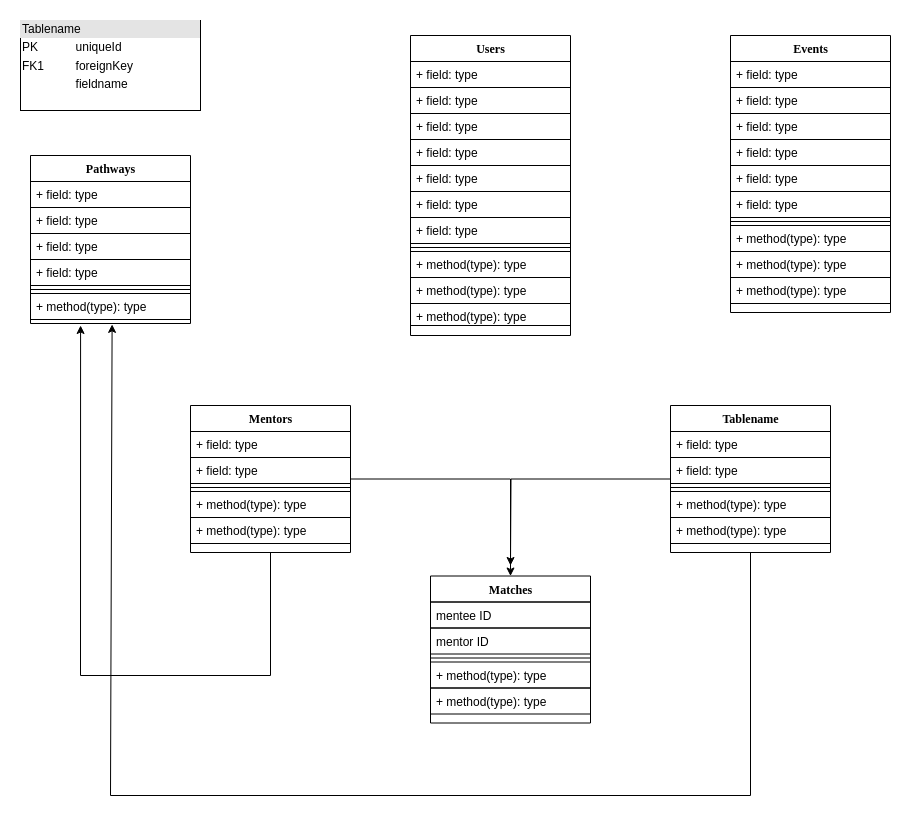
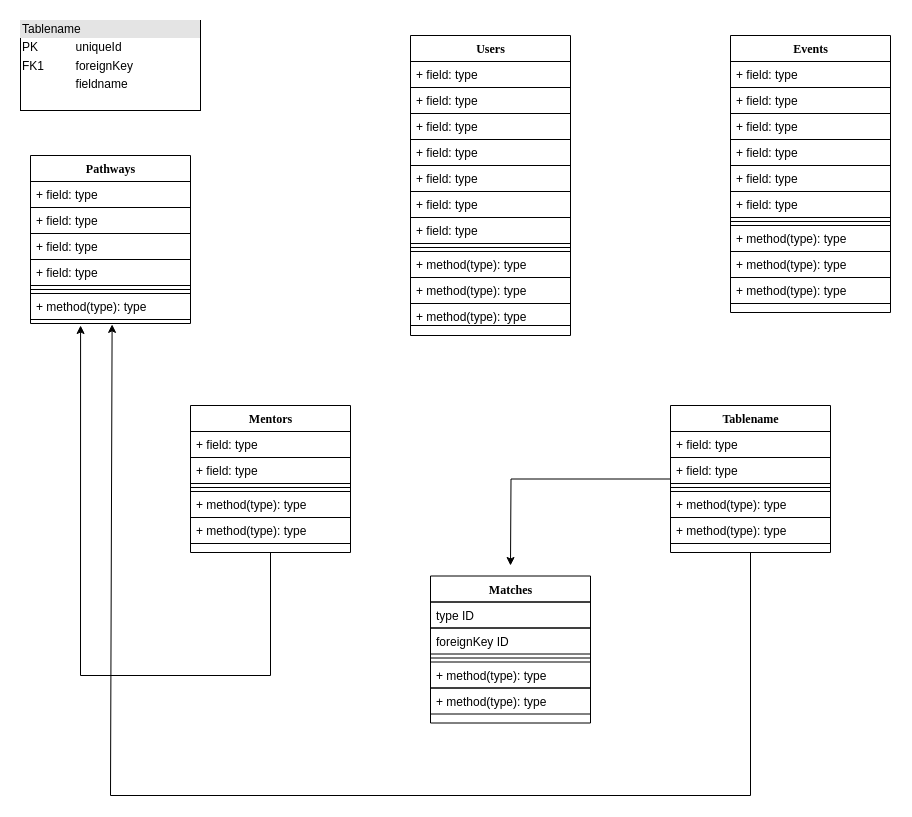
  <mxCell id="0" />
  <mxCell id="1" parent="0" />
  <mxCell id="2" style="edgeStyle=orthogonalEdgeStyle;rounded=0;orthogonalLoop=1;jettySize=auto;html=1;strokeColor=#000000;fontColor=#000000;" parent="1" source="16" edge="1"><mxGeometry relative="1" as="geometry"><mxPoint x="510" y="565" as="targetPoint" /></mxGeometry></mxCell>
  <mxCell id="3" value="Matches" style="swimlane;html=1;fontStyle=1;align=center;verticalAlign=top;childLayout=stackLayout;horizontal=1;startSize=26;horizontalStack=0;resizeParent=1;resizeLast=0;collapsible=1;marginBottom=0;swimlaneFillColor=#ffffff;rounded=0;shadow=0;comic=0;labelBackgroundColor=none;strokeWidth=1;fillColor=none;fontFamily=Verdana;fontSize=12;strokeColor=#000000;fontColor=#000000;" parent="1" vertex="1"><mxGeometry x="430" y="575.5" width="160" height="147" as="geometry" /></mxCell>
- <mxCell id="4" value="mentee ID" style="text;html=1;fillColor=none;align=left;verticalAlign=top;spacingLeft=4;spacingRight=4;whiteSpace=wrap;overflow=hidden;rotatable=0;points=[[0,0.5],[1,0.5]];portConstraint=eastwest;strokeColor=#000000;fontColor=#000000;" parent="3" vertex="1"><mxGeometry y="26" width="160" height="26" as="geometry" /></mxCell>
- <mxCell id="5" value="mentor ID" style="text;html=1;fillColor=none;align=left;verticalAlign=top;spacingLeft=4;spacingRight=4;whiteSpace=wrap;overflow=hidden;rotatable=0;points=[[0,0.5],[1,0.5]];portConstraint=eastwest;strokeColor=#000000;fontColor=#000000;" parent="3" vertex="1"><mxGeometry y="52" width="160" height="26" as="geometry" /></mxCell>
+ <mxCell id="4" value="type ID" style="text;html=1;fillColor=none;align=left;verticalAlign=top;spacingLeft=4;spacingRight=4;whiteSpace=wrap;overflow=hidden;rotatable=0;points=[[0,0.5],[1,0.5]];portConstraint=eastwest;strokeColor=#000000;fontColor=#000000;" parent="3" vertex="1"><mxGeometry y="26" width="160" height="26" as="geometry" /></mxCell>
+ <mxCell id="5" value="foreignKey ID" style="text;html=1;fillColor=none;align=left;verticalAlign=top;spacingLeft=4;spacingRight=4;whiteSpace=wrap;overflow=hidden;rotatable=0;points=[[0,0.5],[1,0.5]];portConstraint=eastwest;strokeColor=#000000;fontColor=#000000;" parent="3" vertex="1"><mxGeometry y="52" width="160" height="26" as="geometry" /></mxCell>
  <mxCell id="6" value="" style="line;html=1;strokeWidth=1;fillColor=none;align=left;verticalAlign=middle;spacingTop=-1;spacingLeft=3;spacingRight=3;rotatable=0;labelPosition=right;points=[];portConstraint=eastwest;strokeColor=#000000;fontColor=#000000;" parent="3" vertex="1"><mxGeometry y="78" width="160" height="8" as="geometry" /></mxCell>
  <mxCell id="7" value="+ method(type): type" style="text;html=1;fillColor=none;align=left;verticalAlign=top;spacingLeft=4;spacingRight=4;whiteSpace=wrap;overflow=hidden;rotatable=0;points=[[0,0.5],[1,0.5]];portConstraint=eastwest;strokeColor=#000000;fontColor=#000000;" parent="3" vertex="1"><mxGeometry y="86" width="160" height="26" as="geometry" /></mxCell>
  <mxCell id="8" value="+ method(type): type" style="text;html=1;fillColor=none;align=left;verticalAlign=top;spacingLeft=4;spacingRight=4;whiteSpace=wrap;overflow=hidden;rotatable=0;points=[[0,0.5],[1,0.5]];portConstraint=eastwest;strokeColor=#000000;fontColor=#000000;" parent="3" vertex="1"><mxGeometry y="112" width="160" height="26" as="geometry" /></mxCell>
- <mxCell id="9" style="edgeStyle=orthogonalEdgeStyle;rounded=0;orthogonalLoop=1;jettySize=auto;html=1;entryX=0.5;entryY=0;entryDx=0;entryDy=0;strokeColor=#000000;fontColor=#000000;" parent="1" source="10" target="3" edge="1"><mxGeometry relative="1" as="geometry" /></mxCell>
  <mxCell id="10" value="Mentors" style="swimlane;html=1;fontStyle=1;align=center;verticalAlign=top;childLayout=stackLayout;horizontal=1;startSize=26;horizontalStack=0;resizeParent=1;resizeLast=0;collapsible=1;marginBottom=0;swimlaneFillColor=#ffffff;rounded=0;shadow=0;comic=0;labelBackgroundColor=none;strokeWidth=1;fillColor=none;fontFamily=Verdana;fontSize=12;strokeColor=#000000;fontColor=#000000;" parent="1" vertex="1"><mxGeometry x="190" y="405" width="160" height="147" as="geometry" /></mxCell>
  <mxCell id="11" value="+ field: type" style="text;html=1;fillColor=none;align=left;verticalAlign=top;spacingLeft=4;spacingRight=4;whiteSpace=wrap;overflow=hidden;rotatable=0;points=[[0,0.5],[1,0.5]];portConstraint=eastwest;strokeColor=#000000;fontColor=#000000;" parent="10" vertex="1"><mxGeometry y="26" width="160" height="26" as="geometry" /></mxCell>
  <mxCell id="12" value="+ field: type" style="text;html=1;fillColor=none;align=left;verticalAlign=top;spacingLeft=4;spacingRight=4;whiteSpace=wrap;overflow=hidden;rotatable=0;points=[[0,0.5],[1,0.5]];portConstraint=eastwest;strokeColor=#000000;fontColor=#000000;" parent="10" vertex="1"><mxGeometry y="52" width="160" height="26" as="geometry" /></mxCell>
  <mxCell id="13" value="" style="line;html=1;strokeWidth=1;fillColor=none;align=left;verticalAlign=middle;spacingTop=-1;spacingLeft=3;spacingRight=3;rotatable=0;labelPosition=right;points=[];portConstraint=eastwest;strokeColor=#000000;fontColor=#000000;" parent="10" vertex="1"><mxGeometry y="78" width="160" height="8" as="geometry" /></mxCell>
  <mxCell id="14" value="+ method(type): type" style="text;html=1;fillColor=none;align=left;verticalAlign=top;spacingLeft=4;spacingRight=4;whiteSpace=wrap;overflow=hidden;rotatable=0;points=[[0,0.5],[1,0.5]];portConstraint=eastwest;strokeColor=#000000;fontColor=#000000;" parent="10" vertex="1"><mxGeometry y="86" width="160" height="26" as="geometry" /></mxCell>
  <mxCell id="15" value="+ method(type): type" style="text;html=1;fillColor=none;align=left;verticalAlign=top;spacingLeft=4;spacingRight=4;whiteSpace=wrap;overflow=hidden;rotatable=0;points=[[0,0.5],[1,0.5]];portConstraint=eastwest;strokeColor=#000000;fontColor=#000000;" parent="10" vertex="1"><mxGeometry y="112" width="160" height="26" as="geometry" /></mxCell>
  <mxCell id="16" value="Tablename" style="swimlane;html=1;fontStyle=1;align=center;verticalAlign=top;childLayout=stackLayout;horizontal=1;startSize=26;horizontalStack=0;resizeParent=1;resizeLast=0;collapsible=1;marginBottom=0;swimlaneFillColor=#ffffff;rounded=0;shadow=0;comic=0;labelBackgroundColor=none;strokeWidth=1;fillColor=none;fontFamily=Verdana;fontSize=12;strokeColor=#000000;fontColor=#000000;" parent="1" vertex="1"><mxGeometry x="670" y="405" width="160" height="147" as="geometry" /></mxCell>
  <mxCell id="17" value="+ field: type" style="text;html=1;fillColor=none;align=left;verticalAlign=top;spacingLeft=4;spacingRight=4;whiteSpace=wrap;overflow=hidden;rotatable=0;points=[[0,0.5],[1,0.5]];portConstraint=eastwest;strokeColor=#000000;fontColor=#000000;" parent="16" vertex="1"><mxGeometry y="26" width="160" height="26" as="geometry" /></mxCell>
  <mxCell id="18" value="+ field: type" style="text;html=1;fillColor=none;align=left;verticalAlign=top;spacingLeft=4;spacingRight=4;whiteSpace=wrap;overflow=hidden;rotatable=0;points=[[0,0.5],[1,0.5]];portConstraint=eastwest;strokeColor=#000000;fontColor=#000000;" parent="16" vertex="1"><mxGeometry y="52" width="160" height="26" as="geometry" /></mxCell>
  <mxCell id="19" value="" style="line;html=1;strokeWidth=1;fillColor=none;align=left;verticalAlign=middle;spacingTop=-1;spacingLeft=3;spacingRight=3;rotatable=0;labelPosition=right;points=[];portConstraint=eastwest;strokeColor=#000000;fontColor=#000000;" parent="16" vertex="1"><mxGeometry y="78" width="160" height="8" as="geometry" /></mxCell>
  <mxCell id="20" value="+ method(type): type" style="text;html=1;fillColor=none;align=left;verticalAlign=top;spacingLeft=4;spacingRight=4;whiteSpace=wrap;overflow=hidden;rotatable=0;points=[[0,0.5],[1,0.5]];portConstraint=eastwest;strokeColor=#000000;fontColor=#000000;" parent="16" vertex="1"><mxGeometry y="86" width="160" height="26" as="geometry" /></mxCell>
  <mxCell id="21" value="+ method(type): type" style="text;html=1;fillColor=none;align=left;verticalAlign=top;spacingLeft=4;spacingRight=4;whiteSpace=wrap;overflow=hidden;rotatable=0;points=[[0,0.5],[1,0.5]];portConstraint=eastwest;strokeColor=#000000;fontColor=#000000;" parent="16" vertex="1"><mxGeometry y="112" width="160" height="26" as="geometry" /></mxCell>
  <mxCell id="22" value="Pathways" style="swimlane;html=1;fontStyle=1;align=center;verticalAlign=top;childLayout=stackLayout;horizontal=1;startSize=26;horizontalStack=0;resizeParent=1;resizeLast=0;collapsible=1;marginBottom=0;swimlaneFillColor=#ffffff;rounded=0;shadow=0;comic=0;labelBackgroundColor=none;strokeWidth=1;fillColor=none;fontFamily=Verdana;fontSize=12;strokeColor=#000000;fontColor=#000000;" parent="1" vertex="1"><mxGeometry x="30" y="155" width="160" height="168" as="geometry" /></mxCell>
  <mxCell id="23" value="+ field: type" style="text;html=1;fillColor=none;align=left;verticalAlign=top;spacingLeft=4;spacingRight=4;whiteSpace=wrap;overflow=hidden;rotatable=0;points=[[0,0.5],[1,0.5]];portConstraint=eastwest;strokeColor=#000000;fontColor=#000000;" parent="22" vertex="1"><mxGeometry y="26" width="160" height="26" as="geometry" /></mxCell>
  <mxCell id="24" value="+ field: type" style="text;html=1;fillColor=none;align=left;verticalAlign=top;spacingLeft=4;spacingRight=4;whiteSpace=wrap;overflow=hidden;rotatable=0;points=[[0,0.5],[1,0.5]];portConstraint=eastwest;strokeColor=#000000;fontColor=#000000;" parent="22" vertex="1"><mxGeometry y="52" width="160" height="26" as="geometry" /></mxCell>
  <mxCell id="25" value="+ field: type" style="text;html=1;fillColor=none;align=left;verticalAlign=top;spacingLeft=4;spacingRight=4;whiteSpace=wrap;overflow=hidden;rotatable=0;points=[[0,0.5],[1,0.5]];portConstraint=eastwest;strokeColor=#000000;fontColor=#000000;" parent="22" vertex="1"><mxGeometry y="78" width="160" height="26" as="geometry" /></mxCell>
  <mxCell id="26" value="+ field: type" style="text;html=1;fillColor=none;align=left;verticalAlign=top;spacingLeft=4;spacingRight=4;whiteSpace=wrap;overflow=hidden;rotatable=0;points=[[0,0.5],[1,0.5]];portConstraint=eastwest;strokeColor=#000000;fontColor=#000000;" parent="22" vertex="1"><mxGeometry y="104" width="160" height="26" as="geometry" /></mxCell>
  <mxCell id="27" value="" style="line;html=1;strokeWidth=1;fillColor=none;align=left;verticalAlign=middle;spacingTop=-1;spacingLeft=3;spacingRight=3;rotatable=0;labelPosition=right;points=[];portConstraint=eastwest;strokeColor=#000000;fontColor=#000000;" parent="22" vertex="1"><mxGeometry y="130" width="160" height="8" as="geometry" /></mxCell>
  <mxCell id="28" value="+ method(type): type" style="text;html=1;fillColor=none;align=left;verticalAlign=top;spacingLeft=4;spacingRight=4;whiteSpace=wrap;overflow=hidden;rotatable=0;points=[[0,0.5],[1,0.5]];portConstraint=eastwest;strokeColor=#000000;fontColor=#000000;" parent="22" vertex="1"><mxGeometry y="138" width="160" height="26" as="geometry" /></mxCell>
  <mxCell id="29" value="" style="endArrow=none;html=1;entryX=0.5;entryY=1;entryDx=0;entryDy=0;strokeColor=#000000;fontColor=#000000;" parent="1" target="16" edge="1"><mxGeometry width="50" height="50" relative="1" as="geometry"><mxPoint x="750" y="795" as="sourcePoint" /><mxPoint x="810" y="615" as="targetPoint" /></mxGeometry></mxCell>
  <mxCell id="30" value="" style="endArrow=none;html=1;strokeColor=#000000;fontColor=#000000;" parent="1" edge="1"><mxGeometry width="50" height="50" relative="1" as="geometry"><mxPoint x="110" y="795" as="sourcePoint" /><mxPoint x="750" y="795" as="targetPoint" /></mxGeometry></mxCell>
  <mxCell id="31" value="" style="endArrow=classic;html=1;entryX=0.51;entryY=1.188;entryDx=0;entryDy=0;entryPerimeter=0;strokeColor=#000000;fontColor=#000000;" parent="1" target="28" edge="1"><mxGeometry width="50" height="50" relative="1" as="geometry"><mxPoint x="110" y="795" as="sourcePoint" /><mxPoint x="940" y="375" as="targetPoint" /></mxGeometry></mxCell>
  <mxCell id="32" value="" style="endArrow=none;html=1;exitX=0.5;exitY=1;exitDx=0;exitDy=0;strokeColor=#000000;fontColor=#000000;" parent="1" source="10" edge="1"><mxGeometry width="50" height="50" relative="1" as="geometry"><mxPoint x="890" y="425" as="sourcePoint" /><mxPoint x="270" y="675" as="targetPoint" /></mxGeometry></mxCell>
  <mxCell id="33" value="" style="endArrow=none;html=1;strokeColor=#000000;fontColor=#000000;" parent="1" edge="1"><mxGeometry width="50" height="50" relative="1" as="geometry"><mxPoint x="270" y="675" as="sourcePoint" /><mxPoint x="80" y="675" as="targetPoint" /></mxGeometry></mxCell>
  <mxCell id="34" value="" style="endArrow=classic;html=1;entryX=0.313;entryY=1.231;entryDx=0;entryDy=0;entryPerimeter=0;strokeColor=#000000;fontColor=#000000;" parent="1" target="28" edge="1"><mxGeometry width="50" height="50" relative="1" as="geometry"><mxPoint x="80" y="675" as="sourcePoint" /><mxPoint x="80" y="595" as="targetPoint" /></mxGeometry></mxCell>
  <mxCell id="35" value="Users&lt;br&gt;" style="swimlane;html=1;fontStyle=1;align=center;verticalAlign=top;childLayout=stackLayout;horizontal=1;startSize=26;horizontalStack=0;resizeParent=1;resizeLast=0;collapsible=1;marginBottom=0;swimlaneFillColor=#ffffff;rounded=0;shadow=0;comic=0;labelBackgroundColor=none;strokeWidth=1;fillColor=none;fontFamily=Verdana;fontSize=12;strokeColor=#000000;fontColor=#000000;" parent="1" vertex="1"><mxGeometry x="410" y="35" width="160" height="300" as="geometry" /></mxCell>
  <mxCell id="36" value="+ field: type" style="text;html=1;fillColor=none;align=left;verticalAlign=top;spacingLeft=4;spacingRight=4;whiteSpace=wrap;overflow=hidden;rotatable=0;points=[[0,0.5],[1,0.5]];portConstraint=eastwest;strokeColor=#000000;fontColor=#000000;" parent="35" vertex="1"><mxGeometry y="26" width="160" height="26" as="geometry" /></mxCell>
  <mxCell id="37" value="+ field: type" style="text;html=1;fillColor=none;align=left;verticalAlign=top;spacingLeft=4;spacingRight=4;whiteSpace=wrap;overflow=hidden;rotatable=0;points=[[0,0.5],[1,0.5]];portConstraint=eastwest;strokeColor=#000000;fontColor=#000000;" parent="35" vertex="1"><mxGeometry y="52" width="160" height="26" as="geometry" /></mxCell>
  <mxCell id="38" value="+ field: type" style="text;html=1;fillColor=none;align=left;verticalAlign=top;spacingLeft=4;spacingRight=4;whiteSpace=wrap;overflow=hidden;rotatable=0;points=[[0,0.5],[1,0.5]];portConstraint=eastwest;strokeColor=#000000;fontColor=#000000;" parent="35" vertex="1"><mxGeometry y="78" width="160" height="26" as="geometry" /></mxCell>
  <mxCell id="39" value="+ field: type" style="text;html=1;fillColor=none;align=left;verticalAlign=top;spacingLeft=4;spacingRight=4;whiteSpace=wrap;overflow=hidden;rotatable=0;points=[[0,0.5],[1,0.5]];portConstraint=eastwest;strokeColor=#000000;fontColor=#000000;" parent="35" vertex="1"><mxGeometry y="104" width="160" height="26" as="geometry" /></mxCell>
  <mxCell id="40" value="+ field: type" style="text;html=1;fillColor=none;align=left;verticalAlign=top;spacingLeft=4;spacingRight=4;whiteSpace=wrap;overflow=hidden;rotatable=0;points=[[0,0.5],[1,0.5]];portConstraint=eastwest;strokeColor=#000000;fontColor=#000000;" parent="35" vertex="1"><mxGeometry y="130" width="160" height="26" as="geometry" /></mxCell>
  <mxCell id="41" value="+ field: type" style="text;html=1;fillColor=none;align=left;verticalAlign=top;spacingLeft=4;spacingRight=4;whiteSpace=wrap;overflow=hidden;rotatable=0;points=[[0,0.5],[1,0.5]];portConstraint=eastwest;strokeColor=#000000;fontColor=#000000;" parent="35" vertex="1"><mxGeometry y="156" width="160" height="26" as="geometry" /></mxCell>
  <mxCell id="42" value="+ field: type" style="text;html=1;fillColor=none;align=left;verticalAlign=top;spacingLeft=4;spacingRight=4;whiteSpace=wrap;overflow=hidden;rotatable=0;points=[[0,0.5],[1,0.5]];portConstraint=eastwest;strokeColor=#000000;fontColor=#000000;" parent="35" vertex="1"><mxGeometry y="182" width="160" height="26" as="geometry" /></mxCell>
  <mxCell id="43" value="" style="line;html=1;strokeWidth=1;fillColor=none;align=left;verticalAlign=middle;spacingTop=-1;spacingLeft=3;spacingRight=3;rotatable=0;labelPosition=right;points=[];portConstraint=eastwest;strokeColor=#000000;fontColor=#000000;" parent="35" vertex="1"><mxGeometry y="208" width="160" height="8" as="geometry" /></mxCell>
  <mxCell id="44" value="+ method(type): type" style="text;html=1;fillColor=none;align=left;verticalAlign=top;spacingLeft=4;spacingRight=4;whiteSpace=wrap;overflow=hidden;rotatable=0;points=[[0,0.5],[1,0.5]];portConstraint=eastwest;strokeColor=#000000;fontColor=#000000;" parent="35" vertex="1"><mxGeometry y="216" width="160" height="26" as="geometry" /></mxCell>
  <mxCell id="45" value="+ method(type): type" style="text;html=1;fillColor=none;align=left;verticalAlign=top;spacingLeft=4;spacingRight=4;whiteSpace=wrap;overflow=hidden;rotatable=0;points=[[0,0.5],[1,0.5]];portConstraint=eastwest;strokeColor=#000000;fontColor=#000000;" parent="35" vertex="1"><mxGeometry y="242" width="160" height="26" as="geometry" /></mxCell>
  <mxCell id="46" value="+ method(type): type" style="text;html=1;fillColor=none;align=left;verticalAlign=top;spacingLeft=4;spacingRight=4;whiteSpace=wrap;overflow=hidden;rotatable=0;points=[[0,0.5],[1,0.5]];portConstraint=eastwest;strokeColor=#000000;fontColor=#000000;" parent="35" vertex="1"><mxGeometry y="268" width="160" height="22" as="geometry" /></mxCell>
  <mxCell id="47" value="Events" style="swimlane;html=1;fontStyle=1;align=center;verticalAlign=top;childLayout=stackLayout;horizontal=1;startSize=26;horizontalStack=0;resizeParent=1;resizeLast=0;collapsible=1;marginBottom=0;swimlaneFillColor=#ffffff;rounded=0;shadow=0;comic=0;labelBackgroundColor=none;strokeWidth=1;fillColor=none;fontFamily=Verdana;fontSize=12;strokeColor=#000000;fontColor=#000000;" parent="1" vertex="1"><mxGeometry x="730" y="35" width="160" height="277" as="geometry" /></mxCell>
  <mxCell id="48" value="+ field: type" style="text;html=1;fillColor=none;align=left;verticalAlign=top;spacingLeft=4;spacingRight=4;whiteSpace=wrap;overflow=hidden;rotatable=0;points=[[0,0.5],[1,0.5]];portConstraint=eastwest;strokeColor=#000000;fontColor=#000000;" parent="47" vertex="1"><mxGeometry y="26" width="160" height="26" as="geometry" /></mxCell>
  <mxCell id="49" value="+ field: type" style="text;html=1;fillColor=none;align=left;verticalAlign=top;spacingLeft=4;spacingRight=4;whiteSpace=wrap;overflow=hidden;rotatable=0;points=[[0,0.5],[1,0.5]];portConstraint=eastwest;strokeColor=#000000;fontColor=#000000;" parent="47" vertex="1"><mxGeometry y="52" width="160" height="26" as="geometry" /></mxCell>
  <mxCell id="50" value="+ field: type" style="text;html=1;fillColor=none;align=left;verticalAlign=top;spacingLeft=4;spacingRight=4;whiteSpace=wrap;overflow=hidden;rotatable=0;points=[[0,0.5],[1,0.5]];portConstraint=eastwest;strokeColor=#000000;fontColor=#000000;" parent="47" vertex="1"><mxGeometry y="78" width="160" height="26" as="geometry" /></mxCell>
  <mxCell id="51" value="+ field: type" style="text;html=1;fillColor=none;align=left;verticalAlign=top;spacingLeft=4;spacingRight=4;whiteSpace=wrap;overflow=hidden;rotatable=0;points=[[0,0.5],[1,0.5]];portConstraint=eastwest;strokeColor=#000000;fontColor=#000000;" parent="47" vertex="1"><mxGeometry y="104" width="160" height="26" as="geometry" /></mxCell>
  <mxCell id="52" value="+ field: type" style="text;html=1;fillColor=none;align=left;verticalAlign=top;spacingLeft=4;spacingRight=4;whiteSpace=wrap;overflow=hidden;rotatable=0;points=[[0,0.5],[1,0.5]];portConstraint=eastwest;strokeColor=#000000;fontColor=#000000;" parent="47" vertex="1"><mxGeometry y="130" width="160" height="26" as="geometry" /></mxCell>
  <mxCell id="53" value="+ field: type" style="text;html=1;fillColor=none;align=left;verticalAlign=top;spacingLeft=4;spacingRight=4;whiteSpace=wrap;overflow=hidden;rotatable=0;points=[[0,0.5],[1,0.5]];portConstraint=eastwest;strokeColor=#000000;fontColor=#000000;" parent="47" vertex="1"><mxGeometry y="156" width="160" height="26" as="geometry" /></mxCell>
  <mxCell id="54" value="" style="line;html=1;strokeWidth=1;fillColor=none;align=left;verticalAlign=middle;spacingTop=-1;spacingLeft=3;spacingRight=3;rotatable=0;labelPosition=right;points=[];portConstraint=eastwest;strokeColor=#000000;fontColor=#000000;" parent="47" vertex="1"><mxGeometry y="182" width="160" height="8" as="geometry" /></mxCell>
  <mxCell id="55" value="+ method(type): type" style="text;html=1;fillColor=none;align=left;verticalAlign=top;spacingLeft=4;spacingRight=4;whiteSpace=wrap;overflow=hidden;rotatable=0;points=[[0,0.5],[1,0.5]];portConstraint=eastwest;strokeColor=#000000;fontColor=#000000;" parent="47" vertex="1"><mxGeometry y="190" width="160" height="26" as="geometry" /></mxCell>
  <mxCell id="56" value="+ method(type): type" style="text;html=1;fillColor=none;align=left;verticalAlign=top;spacingLeft=4;spacingRight=4;whiteSpace=wrap;overflow=hidden;rotatable=0;points=[[0,0.5],[1,0.5]];portConstraint=eastwest;strokeColor=#000000;fontColor=#000000;" parent="47" vertex="1"><mxGeometry y="216" width="160" height="26" as="geometry" /></mxCell>
  <mxCell id="57" value="+ method(type): type" style="text;html=1;fillColor=none;align=left;verticalAlign=top;spacingLeft=4;spacingRight=4;whiteSpace=wrap;overflow=hidden;rotatable=0;points=[[0,0.5],[1,0.5]];portConstraint=eastwest;strokeColor=#000000;fontColor=#000000;" parent="47" vertex="1"><mxGeometry y="242" width="160" height="26" as="geometry" /></mxCell>
  <mxCell id="58" value="&lt;div style=&quot;box-sizing: border-box ; width: 100% ; background: #e4e4e4 ; padding: 2px&quot;&gt;&lt;font color=&quot;#000000&quot;&gt;Tablename&lt;/font&gt;&lt;/div&gt;&lt;table style=&quot;width: 100% ; font-size: 1em&quot; cellpadding=&quot;2&quot; cellspacing=&quot;0&quot;&gt;&lt;tbody&gt;&lt;tr&gt;&lt;td&gt;PK&lt;/td&gt;&lt;td&gt;uniqueId&lt;/td&gt;&lt;/tr&gt;&lt;tr&gt;&lt;td&gt;FK1&lt;/td&gt;&lt;td&gt;foreignKey&lt;/td&gt;&lt;/tr&gt;&lt;tr&gt;&lt;td&gt;&lt;/td&gt;&lt;td&gt;fieldname&lt;/td&gt;&lt;/tr&gt;&lt;/tbody&gt;&lt;/table&gt;" style="verticalAlign=top;align=left;overflow=fill;html=1;" vertex="1" parent="1"><mxGeometry x="20" y="20" width="180" height="90" as="geometry" /></mxCell>
